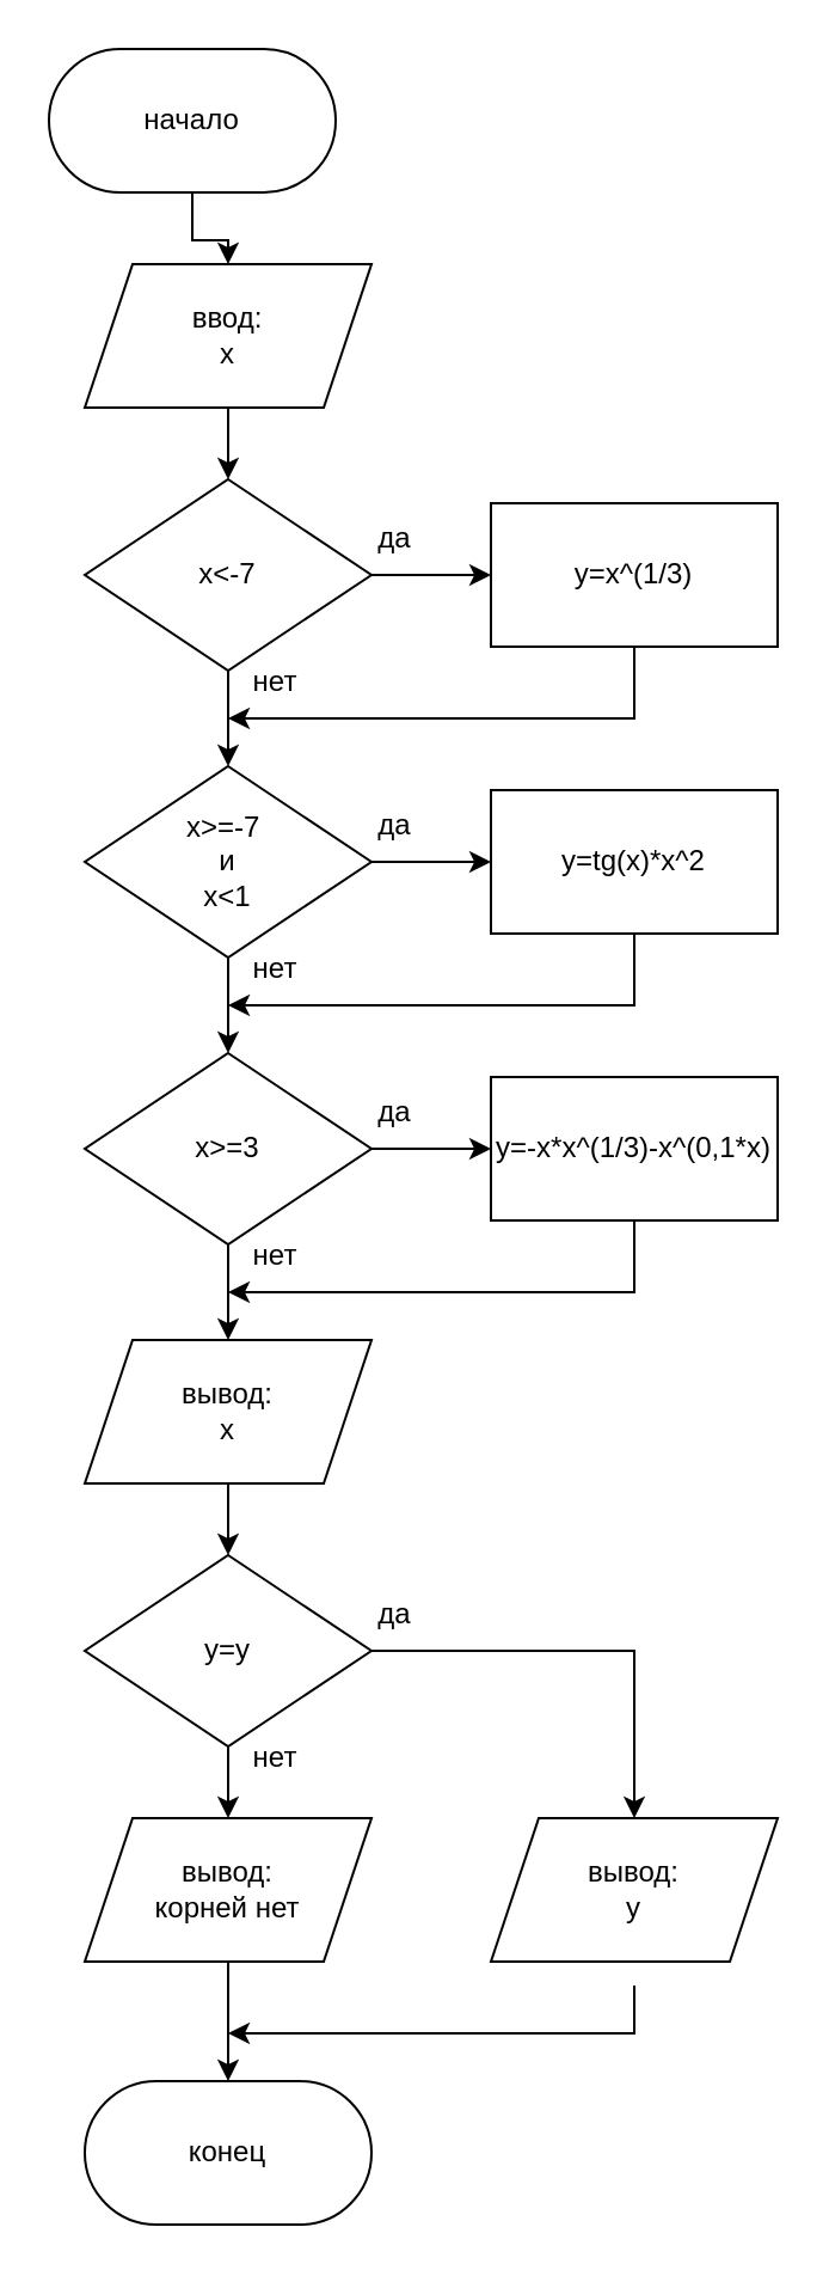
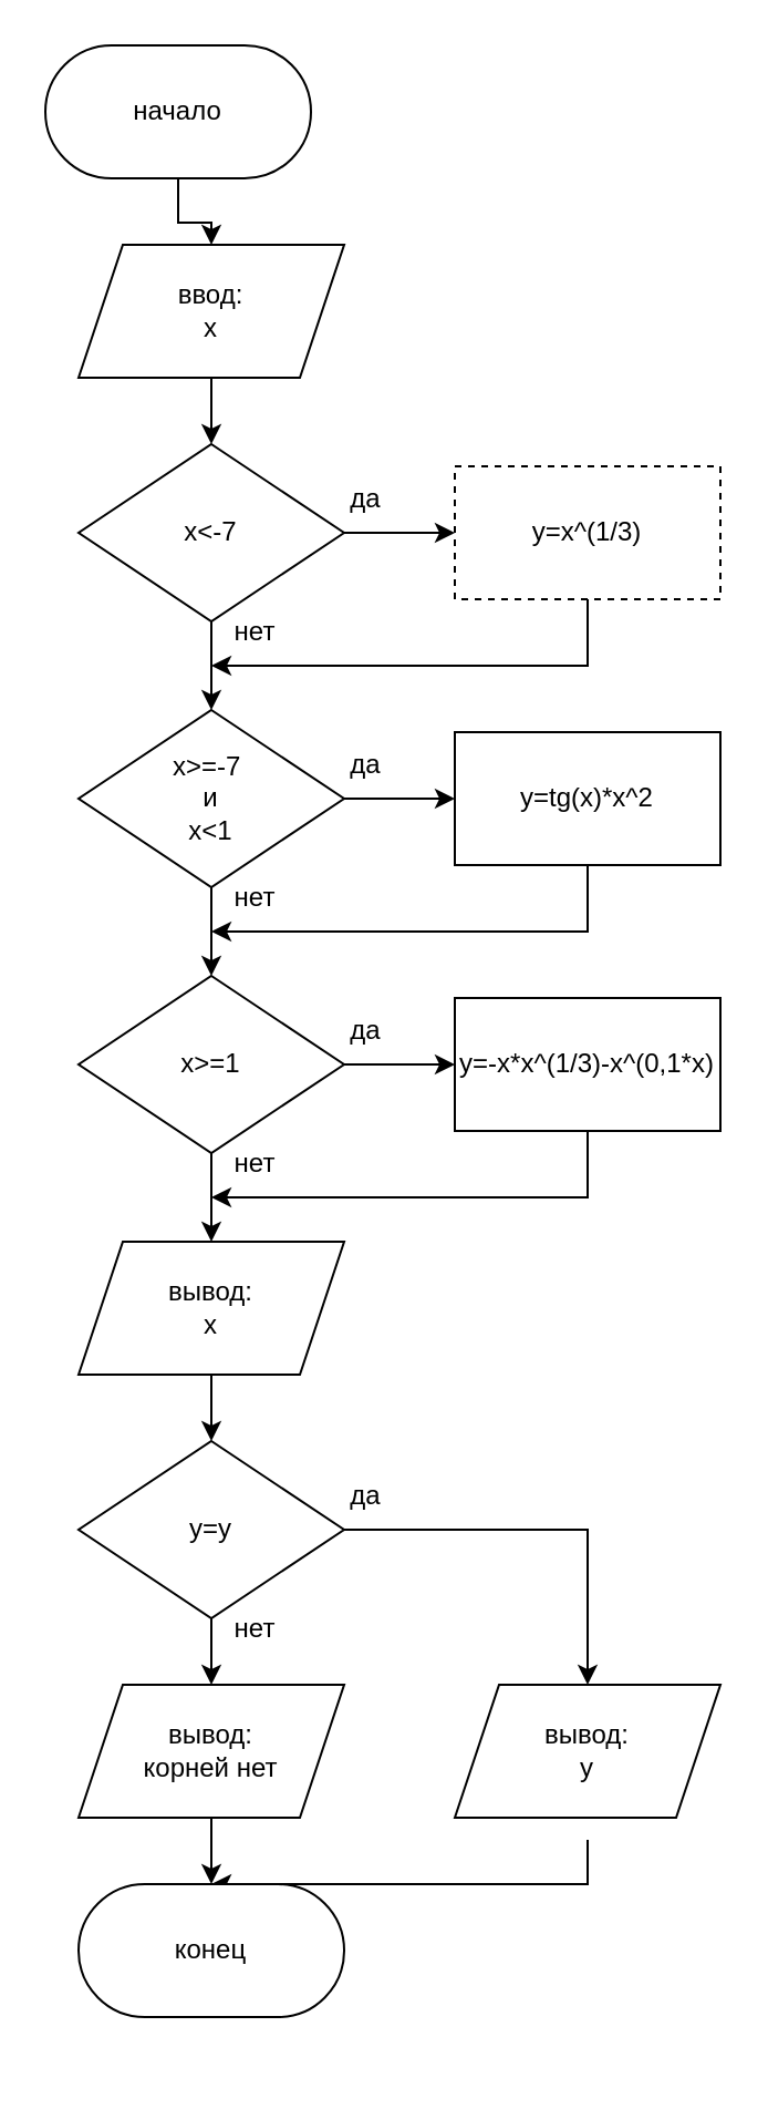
  <mxCell id="0" />
  <mxCell id="1" parent="0" />
  <mxCell id="2" value="" style="edgeStyle=orthogonalEdgeStyle;rounded=0;orthogonalLoop=1;jettySize=auto;html=1;" edge="1" parent="1" source="3" target="5"><mxGeometry relative="1" as="geometry" /></mxCell>
  <mxCell id="3" value="начало" style="rounded=1;whiteSpace=wrap;html=1;arcSize=50;" vertex="1" parent="1"><mxGeometry x="20" y="20" width="120" height="60" as="geometry" /></mxCell>
  <mxCell id="4" value="" style="edgeStyle=orthogonalEdgeStyle;rounded=0;orthogonalLoop=1;jettySize=auto;html=1;" edge="1" parent="1" source="5" target="8"><mxGeometry relative="1" as="geometry" /></mxCell>
  <mxCell id="5" value="ввод:&lt;br&gt;x" style="shape=parallelogram;perimeter=parallelogramPerimeter;whiteSpace=wrap;html=1;fixedSize=1;" vertex="1" parent="1"><mxGeometry x="35" y="110" width="120" height="60" as="geometry" /></mxCell>
  <mxCell id="6" value="" style="edgeStyle=orthogonalEdgeStyle;rounded=0;orthogonalLoop=1;jettySize=auto;html=1;" edge="1" parent="1" source="8" target="15"><mxGeometry relative="1" as="geometry" /></mxCell>
  <mxCell id="7" value="" style="edgeStyle=orthogonalEdgeStyle;rounded=0;orthogonalLoop=1;jettySize=auto;html=1;" edge="1" parent="1" source="8" target="10"><mxGeometry relative="1" as="geometry" /></mxCell>
  <mxCell id="8" value="x&amp;lt;-7" style="rhombus;whiteSpace=wrap;html=1;" vertex="1" parent="1"><mxGeometry x="35" y="200" width="120" height="80" as="geometry" /></mxCell>
  <mxCell id="9" style="edgeStyle=orthogonalEdgeStyle;rounded=0;orthogonalLoop=1;jettySize=auto;html=1;exitX=0.5;exitY=1;exitDx=0;exitDy=0;" edge="1" parent="1" source="10"><mxGeometry relative="1" as="geometry"><mxPoint x="95" y="300" as="targetPoint" /><Array as="points"><mxPoint x="265" y="300" /><mxPoint x="95" y="300" /></Array></mxGeometry></mxCell>
- <mxCell id="10" value="y=x^(1/3)" style="rounded=0;whiteSpace=wrap;html=1;" vertex="1" parent="1"><mxGeometry x="205" y="210" width="120" height="60" as="geometry" /></mxCell>
+ <mxCell id="10" value="y=x^(1/3)" style="rounded=0;whiteSpace=wrap;html=1;dashed=1;" vertex="1" parent="1"><mxGeometry x="205" y="210" width="120" height="60" as="geometry" /></mxCell>
  <mxCell id="11" style="edgeStyle=orthogonalEdgeStyle;rounded=0;orthogonalLoop=1;jettySize=auto;html=1;exitX=0.5;exitY=1;exitDx=0;exitDy=0;" edge="1" parent="1" source="12"><mxGeometry relative="1" as="geometry"><mxPoint x="95" y="420" as="targetPoint" /><Array as="points"><mxPoint x="265" y="420" /><mxPoint x="95" y="420" /></Array></mxGeometry></mxCell>
  <mxCell id="12" value="y=tg(x)*x^2" style="rounded=0;whiteSpace=wrap;html=1;" vertex="1" parent="1"><mxGeometry x="205" y="330" width="120" height="60" as="geometry" /></mxCell>
  <mxCell id="13" value="" style="edgeStyle=orthogonalEdgeStyle;rounded=0;orthogonalLoop=1;jettySize=auto;html=1;" edge="1" parent="1" source="15" target="12"><mxGeometry relative="1" as="geometry" /></mxCell>
  <mxCell id="14" value="" style="edgeStyle=orthogonalEdgeStyle;rounded=0;orthogonalLoop=1;jettySize=auto;html=1;" edge="1" parent="1" source="15" target="18"><mxGeometry relative="1" as="geometry"><Array as="points"><mxPoint x="95" y="430" /><mxPoint x="95" y="430" /></Array></mxGeometry></mxCell>
  <mxCell id="15" value="x&amp;gt;=-7&amp;nbsp;&lt;br&gt;и&lt;br&gt;x&amp;lt;1" style="rhombus;whiteSpace=wrap;html=1;" vertex="1" parent="1"><mxGeometry x="35" y="320" width="120" height="80" as="geometry" /></mxCell>
  <mxCell id="16" value="" style="edgeStyle=orthogonalEdgeStyle;rounded=0;orthogonalLoop=1;jettySize=auto;html=1;" edge="1" parent="1" source="18" target="20"><mxGeometry relative="1" as="geometry" /></mxCell>
  <mxCell id="17" value="" style="edgeStyle=orthogonalEdgeStyle;rounded=0;orthogonalLoop=1;jettySize=auto;html=1;" edge="1" parent="1" source="18" target="29"><mxGeometry relative="1" as="geometry" /></mxCell>
- <mxCell id="18" value="x&amp;gt;=3" style="rhombus;whiteSpace=wrap;html=1;" vertex="1" parent="1"><mxGeometry x="35" y="440" width="120" height="80" as="geometry" /></mxCell>
+ <mxCell id="18" value="x&amp;gt;=1" style="rhombus;whiteSpace=wrap;html=1;" vertex="1" parent="1"><mxGeometry x="35" y="440" width="120" height="80" as="geometry" /></mxCell>
  <mxCell id="19" style="edgeStyle=orthogonalEdgeStyle;rounded=0;orthogonalLoop=1;jettySize=auto;html=1;exitX=0.5;exitY=1;exitDx=0;exitDy=0;" edge="1" parent="1" source="20"><mxGeometry relative="1" as="geometry"><mxPoint x="95" y="540" as="targetPoint" /><Array as="points"><mxPoint x="265" y="540" /><mxPoint x="95" y="540" /></Array></mxGeometry></mxCell>
  <mxCell id="20" value="y=-x*x^(1/3)-x^(0,1*x)" style="rounded=0;whiteSpace=wrap;html=1;" vertex="1" parent="1"><mxGeometry x="205" y="450" width="120" height="60" as="geometry" /></mxCell>
  <mxCell id="21" value="" style="edgeStyle=orthogonalEdgeStyle;rounded=0;orthogonalLoop=1;jettySize=auto;html=1;" edge="1" parent="1" source="23" target="27"><mxGeometry relative="1" as="geometry" /></mxCell>
  <mxCell id="22" value="" style="edgeStyle=orthogonalEdgeStyle;rounded=0;orthogonalLoop=1;jettySize=auto;html=1;" edge="1" parent="1" source="23" target="25"><mxGeometry relative="1" as="geometry" /></mxCell>
  <mxCell id="23" value="y=y" style="rhombus;whiteSpace=wrap;html=1;" vertex="1" parent="1"><mxGeometry x="35" y="650" width="120" height="80" as="geometry" /></mxCell>
  <mxCell id="24" value="" style="edgeStyle=orthogonalEdgeStyle;rounded=0;orthogonalLoop=1;jettySize=auto;html=1;" edge="1" parent="1" source="25" target="30"><mxGeometry relative="1" as="geometry" /></mxCell>
  <mxCell id="25" value="вывод:&lt;br&gt;корней нет" style="shape=parallelogram;perimeter=parallelogramPerimeter;whiteSpace=wrap;html=1;fixedSize=1;" vertex="1" parent="1"><mxGeometry x="35" y="760" width="120" height="60" as="geometry" /></mxCell>
  <mxCell id="26" style="edgeStyle=orthogonalEdgeStyle;rounded=0;orthogonalLoop=1;jettySize=auto;html=1;exitX=0.5;exitY=1;exitDx=0;exitDy=0;" edge="1" parent="1"><mxGeometry relative="1" as="geometry"><mxPoint x="95" y="850" as="targetPoint" /><mxPoint x="265" y="830" as="sourcePoint" /><Array as="points"><mxPoint x="265" y="850" /><mxPoint x="95" y="850" /></Array></mxGeometry></mxCell>
  <mxCell id="27" value="вывод:&lt;br&gt;y" style="shape=parallelogram;perimeter=parallelogramPerimeter;whiteSpace=wrap;html=1;fixedSize=1;" vertex="1" parent="1"><mxGeometry x="205" y="760" width="120" height="60" as="geometry" /></mxCell>
  <mxCell id="28" value="" style="edgeStyle=orthogonalEdgeStyle;rounded=0;orthogonalLoop=1;jettySize=auto;html=1;" edge="1" parent="1" source="29" target="23"><mxGeometry relative="1" as="geometry" /></mxCell>
  <mxCell id="29" value="вывод:&lt;br&gt;x" style="shape=parallelogram;perimeter=parallelogramPerimeter;whiteSpace=wrap;html=1;fixedSize=1;" vertex="1" parent="1"><mxGeometry x="35" y="560" width="120" height="60" as="geometry" /></mxCell>
- <mxCell id="30" value="конец" style="rounded=1;whiteSpace=wrap;html=1;arcSize=50;" vertex="1" parent="1"><mxGeometry x="35" y="870" width="120" height="60" as="geometry" /></mxCell>
+ <mxCell id="30" value="конец" style="rounded=1;whiteSpace=wrap;html=1;arcSize=50;" vertex="1" parent="1"><mxGeometry x="35" y="850" width="120" height="60" as="geometry" /></mxCell>
  <mxCell id="31" value="да" style="text;html=1;strokeColor=none;fillColor=none;align=center;verticalAlign=middle;whiteSpace=wrap;rounded=0;" vertex="1" parent="1"><mxGeometry x="135" y="210" width="60" height="30" as="geometry" /></mxCell>
  <mxCell id="32" value="нет" style="text;html=1;strokeColor=none;fillColor=none;align=center;verticalAlign=middle;whiteSpace=wrap;rounded=0;" vertex="1" parent="1"><mxGeometry x="85" y="270" width="60" height="30" as="geometry" /></mxCell>
  <mxCell id="33" value="да" style="text;html=1;strokeColor=none;fillColor=none;align=center;verticalAlign=middle;whiteSpace=wrap;rounded=0;" vertex="1" parent="1"><mxGeometry x="135" y="330" width="60" height="30" as="geometry" /></mxCell>
  <mxCell id="34" value="да" style="text;html=1;strokeColor=none;fillColor=none;align=center;verticalAlign=middle;whiteSpace=wrap;rounded=0;" vertex="1" parent="1"><mxGeometry x="135" y="450" width="60" height="30" as="geometry" /></mxCell>
  <mxCell id="35" value="нет" style="text;html=1;strokeColor=none;fillColor=none;align=center;verticalAlign=middle;whiteSpace=wrap;rounded=0;" vertex="1" parent="1"><mxGeometry x="85" y="390" width="60" height="30" as="geometry" /></mxCell>
  <mxCell id="36" value="нет" style="text;html=1;strokeColor=none;fillColor=none;align=center;verticalAlign=middle;whiteSpace=wrap;rounded=0;" vertex="1" parent="1"><mxGeometry x="85" y="510" width="60" height="30" as="geometry" /></mxCell>
  <mxCell id="37" value="да" style="text;html=1;strokeColor=none;fillColor=none;align=center;verticalAlign=middle;whiteSpace=wrap;rounded=0;" vertex="1" parent="1"><mxGeometry x="135" y="660" width="60" height="30" as="geometry" /></mxCell>
  <mxCell id="38" value="нет" style="text;html=1;strokeColor=none;fillColor=none;align=center;verticalAlign=middle;whiteSpace=wrap;rounded=0;" vertex="1" parent="1"><mxGeometry x="85" y="720" width="60" height="30" as="geometry" /></mxCell>
